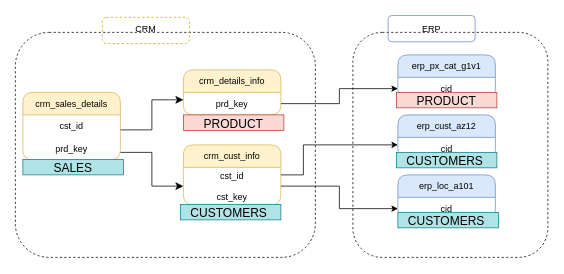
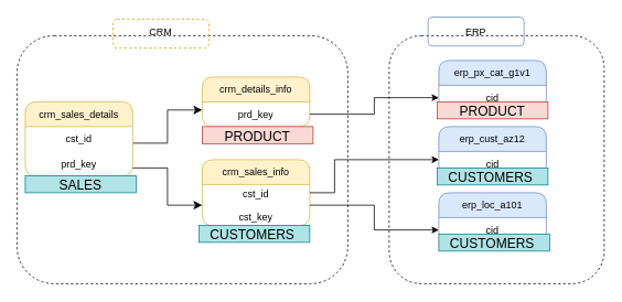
  <mxCell id="0" />
  <mxCell id="1" parent="0" />
  <mxCell id="2" value="crm_sales_details" style="swimlane;fontStyle=0;childLayout=stackLayout;horizontal=1;startSize=30;horizontalStack=0;resizeParent=1;resizeParentMax=0;resizeLast=0;collapsible=1;marginBottom=0;whiteSpace=wrap;html=1;rounded=1;fillColor=#fff2cc;strokeColor=#d6b656;" parent="1" vertex="1"><mxGeometry x="30" y="122.5" width="130" height="90" as="geometry" /></mxCell>
  <mxCell id="3" value="cst_id" style="text;strokeColor=none;fillColor=none;align=center;verticalAlign=middle;spacingLeft=4;spacingRight=4;overflow=hidden;points=[[0,0.5],[1,0.5]];portConstraint=eastwest;rotatable=0;whiteSpace=wrap;html=1;" parent="2" vertex="1"><mxGeometry y="30" width="130" height="30" as="geometry" /></mxCell>
  <mxCell id="4" value="prd_key" style="text;strokeColor=none;fillColor=none;align=center;verticalAlign=middle;spacingLeft=4;spacingRight=4;overflow=hidden;points=[[0,0.5],[1,0.5]];portConstraint=eastwest;rotatable=0;whiteSpace=wrap;html=1;" parent="2" vertex="1"><mxGeometry y="60" width="130" height="30" as="geometry" /></mxCell>
  <mxCell id="5" value="crm_details_info" style="swimlane;fontStyle=0;childLayout=stackLayout;horizontal=1;startSize=30;horizontalStack=0;resizeParent=1;resizeParentMax=0;resizeLast=0;collapsible=1;marginBottom=0;whiteSpace=wrap;html=1;rounded=1;fillColor=#fff2cc;strokeColor=#d6b656;" parent="1" vertex="1"><mxGeometry x="244" y="92.5" width="130" height="60" as="geometry" /></mxCell>
  <mxCell id="6" value="prd_key" style="text;strokeColor=none;fillColor=none;align=center;verticalAlign=middle;spacingLeft=4;spacingRight=4;overflow=hidden;points=[[0,0.5],[1,0.5]];portConstraint=eastwest;rotatable=0;whiteSpace=wrap;html=1;" parent="5" vertex="1"><mxGeometry y="30" width="130" height="30" as="geometry" /></mxCell>
- <mxCell id="7" value="crm_cust_info" style="swimlane;fontStyle=0;childLayout=stackLayout;horizontal=1;startSize=30;horizontalStack=0;resizeParent=1;resizeParentMax=0;resizeLast=0;collapsible=1;marginBottom=0;whiteSpace=wrap;html=1;rounded=1;fillColor=#fff2cc;strokeColor=#d6b656;" parent="1" vertex="1"><mxGeometry x="244" y="192.5" width="130" height="80" as="geometry" /></mxCell>
+ <mxCell id="7" value="crm_sales_info" style="swimlane;fontStyle=0;childLayout=stackLayout;horizontal=1;startSize=30;horizontalStack=0;resizeParent=1;resizeParentMax=0;resizeLast=0;collapsible=1;marginBottom=0;whiteSpace=wrap;html=1;rounded=1;fillColor=#fff2cc;strokeColor=#d6b656;" parent="1" vertex="1"><mxGeometry x="244" y="192.5" width="130" height="80" as="geometry" /></mxCell>
  <mxCell id="8" value="cst_id&lt;div&gt;&lt;br&gt;&lt;div&gt;cst_key&lt;/div&gt;&lt;/div&gt;" style="text;strokeColor=none;fillColor=none;align=center;verticalAlign=middle;spacingLeft=4;spacingRight=4;overflow=hidden;points=[[0,0.5],[1,0.5]];portConstraint=eastwest;rotatable=0;whiteSpace=wrap;html=1;" parent="7" vertex="1"><mxGeometry y="30" width="130" height="50" as="geometry" /></mxCell>
  <mxCell id="9" value="" style="edgeStyle=elbowEdgeStyle;elbow=horizontal;endArrow=classic;html=1;curved=0;rounded=0;endSize=8;startSize=8;entryX=-0.003;entryY=0.331;entryDx=0;entryDy=0;entryPerimeter=0;" parent="1" edge="1"><mxGeometry width="50" height="50" relative="1" as="geometry"><mxPoint x="160.39" y="172.5" as="sourcePoint" /><mxPoint x="244" y="132.43" as="targetPoint" /></mxGeometry></mxCell>
  <mxCell id="10" value="" style="edgeStyle=elbowEdgeStyle;elbow=horizontal;endArrow=classic;html=1;curved=0;rounded=0;endSize=8;startSize=8;entryX=0;entryY=0.5;entryDx=0;entryDy=0;" parent="1" target="8" edge="1"><mxGeometry width="50" height="50" relative="1" as="geometry"><mxPoint x="160" y="202.5" as="sourcePoint" /><mxPoint x="214" y="282.5" as="targetPoint" /></mxGeometry></mxCell>
  <mxCell id="11" value="erp_cust_az12" style="swimlane;fontStyle=0;childLayout=stackLayout;horizontal=1;startSize=30;horizontalStack=0;resizeParent=1;resizeParentMax=0;resizeLast=0;collapsible=1;marginBottom=0;whiteSpace=wrap;html=1;rounded=1;fillColor=#dae8fc;strokeColor=#6c8ebf;" parent="1" vertex="1"><mxGeometry x="530" y="152.5" width="130" height="60" as="geometry" /></mxCell>
  <mxCell id="12" value="&lt;font&gt;cid&lt;/font&gt;" style="text;html=1;align=center;verticalAlign=middle;resizable=0;points=[];autosize=1;strokeColor=none;fillColor=none;" parent="11" vertex="1"><mxGeometry y="30" width="130" height="30" as="geometry" /></mxCell>
  <mxCell id="13" value="erp_loc_a101" style="swimlane;fontStyle=0;childLayout=stackLayout;horizontal=1;startSize=30;horizontalStack=0;resizeParent=1;resizeParentMax=0;resizeLast=0;collapsible=1;marginBottom=0;whiteSpace=wrap;html=1;rounded=1;fillColor=#dae8fc;strokeColor=#6c8ebf;" parent="1" vertex="1"><mxGeometry x="530" y="232.5" width="130" height="60" as="geometry" /></mxCell>
  <mxCell id="14" value="cid" style="text;strokeColor=none;fillColor=none;align=center;verticalAlign=middle;spacingLeft=4;spacingRight=4;overflow=hidden;points=[[0,0.5],[1,0.5]];portConstraint=eastwest;rotatable=0;whiteSpace=wrap;html=1;" parent="13" vertex="1"><mxGeometry y="30" width="130" height="30" as="geometry" /></mxCell>
  <mxCell id="15" value="erp_px_cat_g1v1" style="swimlane;fontStyle=0;childLayout=stackLayout;horizontal=1;startSize=30;horizontalStack=0;resizeParent=1;resizeParentMax=0;resizeLast=0;collapsible=1;marginBottom=0;whiteSpace=wrap;html=1;rounded=1;fillColor=#dae8fc;strokeColor=#6c8ebf;" parent="1" vertex="1"><mxGeometry x="530" y="72.5" width="130" height="60" as="geometry" /></mxCell>
  <mxCell id="16" value="cid" style="text;strokeColor=none;fillColor=none;align=center;verticalAlign=middle;spacingLeft=4;spacingRight=4;overflow=hidden;points=[[0,0.5],[1,0.5]];portConstraint=eastwest;rotatable=0;whiteSpace=wrap;html=1;" parent="15" vertex="1"><mxGeometry y="30" width="130" height="30" as="geometry" /></mxCell>
  <mxCell id="17" value="" style="edgeStyle=orthogonalEdgeStyle;rounded=0;orthogonalLoop=1;jettySize=auto;html=1;" parent="1" source="6" target="16" edge="1"><mxGeometry relative="1" as="geometry" /></mxCell>
  <mxCell id="18" value="" style="edgeStyle=orthogonalEdgeStyle;rounded=0;orthogonalLoop=1;jettySize=auto;html=1;" parent="1" source="8" target="14" edge="1"><mxGeometry relative="1" as="geometry" /></mxCell>
  <mxCell id="19" value="" style="edgeStyle=orthogonalEdgeStyle;rounded=0;orthogonalLoop=1;jettySize=auto;html=1;entryX=0;entryY=0.333;entryDx=0;entryDy=0;entryPerimeter=0;" parent="1" target="12" edge="1"><mxGeometry relative="1" as="geometry"><mxPoint x="374" y="232.5" as="sourcePoint" /><mxPoint x="460" y="192.5" as="targetPoint" /><Array as="points"><mxPoint x="404" y="232.5" /><mxPoint x="404" y="192.5" /></Array></mxGeometry></mxCell>
  <mxCell id="20" value="" style="rounded=1;whiteSpace=wrap;html=1;fillColor=none;dashed=1;" parent="1" vertex="1"><mxGeometry x="20" y="42.5" width="400" height="300" as="geometry" /></mxCell>
  <mxCell id="21" value="" style="rounded=1;whiteSpace=wrap;html=1;fillColor=none;dashed=1;" parent="1" vertex="1"><mxGeometry x="470" y="42.5" width="260" height="300" as="geometry" /></mxCell>
  <mxCell id="22" value="CRM" style="text;html=1;align=center;verticalAlign=middle;whiteSpace=wrap;rounded=0;" parent="1" vertex="1"><mxGeometry x="164" y="22.5" width="60" height="30" as="geometry" /></mxCell>
  <mxCell id="23" value="ERP" style="text;html=1;align=center;verticalAlign=middle;whiteSpace=wrap;rounded=0;" parent="1" vertex="1"><mxGeometry x="545" y="22.5" width="60" height="30" as="geometry" /></mxCell>
  <mxCell id="24" value="" style="rounded=1;whiteSpace=wrap;html=1;fillColor=none;strokeColor=#d79b00;dashed=1;" parent="1" vertex="1"><mxGeometry x="136" y="22.5" width="116" height="35" as="geometry" /></mxCell>
  <mxCell id="25" value="" style="rounded=1;whiteSpace=wrap;html=1;fillColor=none;strokeColor=#6c8ebf;glass=0;" parent="1" vertex="1"><mxGeometry x="517" y="20" width="116" height="35" as="geometry" /></mxCell>
  <mxCell id="26" value="&lt;font style=&quot;font-size: 16px;&quot;&gt;PRODUCT&lt;/font&gt;" style="text;html=1;strokeColor=#ae4132;fillColor=#fad9d5;align=center;verticalAlign=middle;whiteSpace=wrap;overflow=hidden;" parent="1" vertex="1"><mxGeometry x="244" y="152.5" width="134" height="20.62" as="geometry" /></mxCell>
  <mxCell id="27" value="&lt;span style=&quot;font-size: 16px;&quot;&gt;CUSTOMERS&amp;nbsp;&lt;/span&gt;" style="text;html=1;strokeColor=#0e8088;fillColor=#b0e3e6;align=center;verticalAlign=middle;whiteSpace=wrap;overflow=hidden;" parent="1" vertex="1"><mxGeometry x="240" y="271.88" width="134" height="20.62" as="geometry" /></mxCell>
  <mxCell id="28" value="&lt;font style=&quot;font-size: 16px;&quot;&gt;PRODUCT&lt;/font&gt;" style="text;html=1;strokeColor=#ae4132;fillColor=#fad9d5;align=center;verticalAlign=middle;whiteSpace=wrap;overflow=hidden;" parent="1" vertex="1"><mxGeometry x="528" y="122.5" width="134" height="20.62" as="geometry" /></mxCell>
  <mxCell id="29" value="&lt;span style=&quot;font-size: 16px;&quot;&gt;CUSTOMERS&amp;nbsp;&lt;/span&gt;" style="text;html=1;strokeColor=#0e8088;fillColor=#b0e3e6;align=center;verticalAlign=middle;whiteSpace=wrap;overflow=hidden;" parent="1" vertex="1"><mxGeometry x="528" y="202.5" width="134" height="20.62" as="geometry" /></mxCell>
  <mxCell id="30" value="&lt;span style=&quot;font-size: 16px;&quot;&gt;CUSTOMERS&amp;nbsp;&lt;/span&gt;" style="text;html=1;strokeColor=#0e8088;fillColor=#b0e3e6;align=center;verticalAlign=middle;whiteSpace=wrap;overflow=hidden;" parent="1" vertex="1"><mxGeometry x="530" y="282.5" width="134" height="20.62" as="geometry" /></mxCell>
  <mxCell id="31" value="&lt;span style=&quot;font-size: 16px;&quot;&gt;SALES&lt;/span&gt;" style="text;html=1;strokeColor=#0e8088;fillColor=#b0e3e6;align=center;verticalAlign=middle;whiteSpace=wrap;overflow=hidden;" parent="1" vertex="1"><mxGeometry x="30" y="211.88" width="134" height="20.62" as="geometry" /></mxCell>
